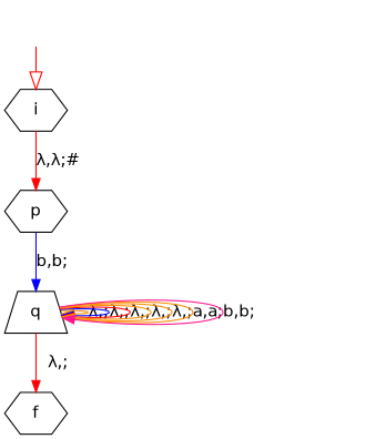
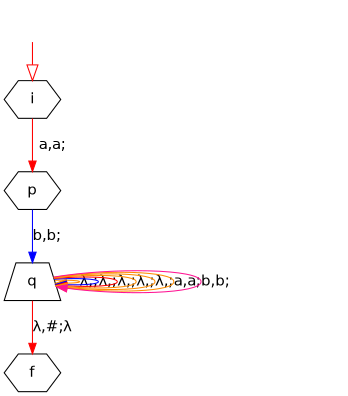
  digraph {
    fontname="DejaVu Sans"
    rankdir=TB
    node [fontname="DejaVu Sans" shape=hexagon]
    edge [color=red fontname="DejaVu Sans"]
    i
    p
    q [shape=trapezium]
    f
    "" [shape=none]
-   i -> p [label="λ,λ;#"]
+   i -> p [label="a,a;"]
    p -> q [color=blue label="b,b;"]
    q -> q [color=darkorange label="λ,;"]
    q -> q [color=blue label="λ,;"]
    q -> q [label="λ,;"]
    q -> q [color=darkorange label="λ,;"]
    q -> q [color=darkorange label="λ,;"]
    q -> q [color=darkorange label="a,a;"]
    q -> q [color=deeppink label="b,b;"]
-   q -> f [label="λ,;"]
+   q -> f [label="λ,#;λ"]
    "" -> i [arrowhead=empty arrowsize=1.5]
  }
